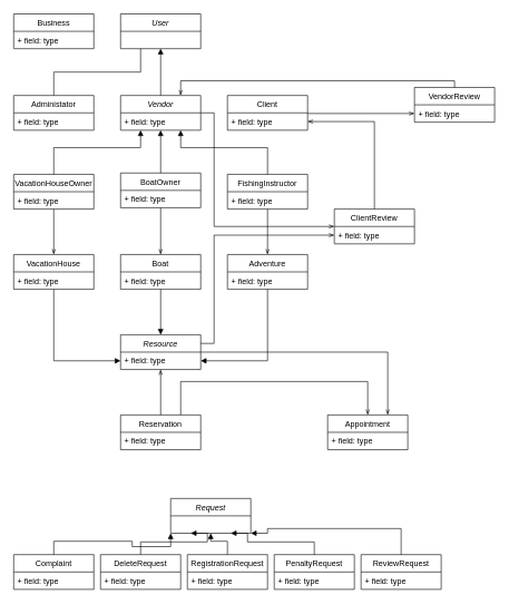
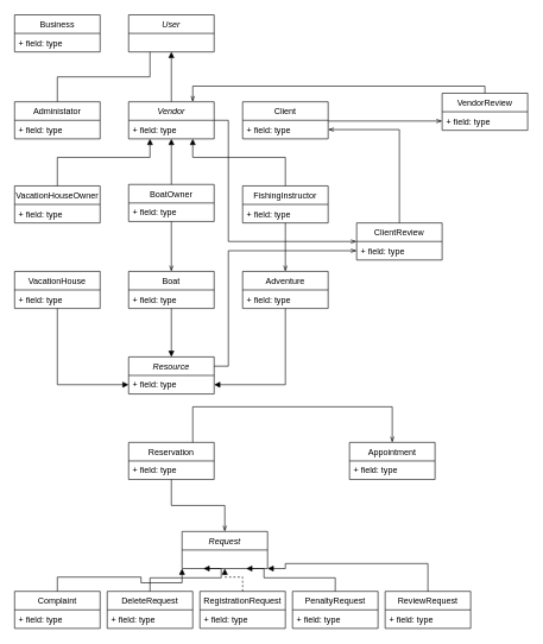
  <mxCell id="0" />
  <mxCell id="1" parent="0" />
  <mxCell id="2" value="" style="group" parent="1" vertex="1" connectable="0"><mxGeometry x="20" y="710" width="640" height="171" as="geometry" /></mxCell>
  <mxCell id="3" value="Request" style="swimlane;fontStyle=2;childLayout=stackLayout;horizontal=1;startSize=26;fillColor=none;horizontalStack=0;resizeParent=1;resizeParentMax=0;resizeLast=0;collapsible=1;marginBottom=0;" parent="2" vertex="1"><mxGeometry x="235" y="35" width="120" height="52" as="geometry" /></mxCell>
  <mxCell id="4" style="edgeStyle=orthogonalEdgeStyle;rounded=0;orthogonalLoop=1;jettySize=auto;html=1;exitX=0.5;exitY=0;exitDx=0;exitDy=0;entryX=0;entryY=1;entryDx=0;entryDy=0;startArrow=none;startFill=0;endArrow=block;endFill=1;" parent="2" source="5" target="3" edge="1"><mxGeometry relative="1" as="geometry" /></mxCell>
  <mxCell id="5" value="Complaint" style="swimlane;fontStyle=0;childLayout=stackLayout;horizontal=1;startSize=26;fillColor=none;horizontalStack=0;resizeParent=1;resizeParentMax=0;resizeLast=0;collapsible=1;marginBottom=0;" parent="2" vertex="1"><mxGeometry y="119" width="120" height="52" as="geometry" /></mxCell>
  <mxCell id="6" value="+ field: type" style="text;strokeColor=none;fillColor=none;align=left;verticalAlign=top;spacingLeft=4;spacingRight=4;overflow=hidden;rotatable=0;points=[[0,0.5],[1,0.5]];portConstraint=eastwest;" parent="5" vertex="1"><mxGeometry y="26" width="120" height="26" as="geometry" /></mxCell>
  <mxCell id="7" style="edgeStyle=orthogonalEdgeStyle;rounded=0;orthogonalLoop=1;jettySize=auto;html=1;entryX=0.25;entryY=1;entryDx=0;entryDy=0;startArrow=none;startFill=0;endArrow=block;endFill=1;exitX=0.5;exitY=0;exitDx=0;exitDy=0;" parent="2" source="8" target="3" edge="1"><mxGeometry relative="1" as="geometry"><Array as="points"><mxPoint x="190" y="100" /><mxPoint x="290" y="100" /></Array></mxGeometry></mxCell>
  <mxCell id="8" value="DeleteRequest" style="swimlane;fontStyle=0;childLayout=stackLayout;horizontal=1;startSize=26;fillColor=none;horizontalStack=0;resizeParent=1;resizeParentMax=0;resizeLast=0;collapsible=1;marginBottom=0;" parent="2" vertex="1"><mxGeometry x="130" y="119" width="120" height="52" as="geometry" /></mxCell>
  <mxCell id="9" value="+ field: type" style="text;strokeColor=none;fillColor=none;align=left;verticalAlign=top;spacingLeft=4;spacingRight=4;overflow=hidden;rotatable=0;points=[[0,0.5],[1,0.5]];portConstraint=eastwest;" parent="8" vertex="1"><mxGeometry y="26" width="120" height="26" as="geometry" /></mxCell>
- <mxCell id="10" style="edgeStyle=orthogonalEdgeStyle;rounded=0;orthogonalLoop=1;jettySize=auto;html=1;entryX=0.5;entryY=1;entryDx=0;entryDy=0;startArrow=none;startFill=0;endArrow=block;endFill=1;" parent="2" source="11" target="3" edge="1"><mxGeometry relative="1" as="geometry" /></mxCell>
+ <mxCell id="10" style="edgeStyle=orthogonalEdgeStyle;rounded=0;orthogonalLoop=1;jettySize=auto;html=1;entryX=0.5;entryY=1;entryDx=0;entryDy=0;startArrow=none;startFill=0;endArrow=block;endFill=1;dashed=1;" parent="2" source="11" target="3" edge="1"><mxGeometry relative="1" as="geometry" /></mxCell>
  <mxCell id="11" value="RegistrationRequest" style="swimlane;fontStyle=0;childLayout=stackLayout;horizontal=1;startSize=26;fillColor=none;horizontalStack=0;resizeParent=1;resizeParentMax=0;resizeLast=0;collapsible=1;marginBottom=0;" parent="2" vertex="1"><mxGeometry x="260" y="119" width="120" height="52" as="geometry" /></mxCell>
  <mxCell id="12" value="+ field: type" style="text;strokeColor=none;fillColor=none;align=left;verticalAlign=top;spacingLeft=4;spacingRight=4;overflow=hidden;rotatable=0;points=[[0,0.5],[1,0.5]];portConstraint=eastwest;" parent="11" vertex="1"><mxGeometry y="26" width="120" height="26" as="geometry" /></mxCell>
  <mxCell id="13" style="edgeStyle=orthogonalEdgeStyle;rounded=0;orthogonalLoop=1;jettySize=auto;html=1;exitX=0.5;exitY=0;exitDx=0;exitDy=0;entryX=0.75;entryY=1;entryDx=0;entryDy=0;startArrow=none;startFill=0;endArrow=block;endFill=1;" parent="2" source="14" target="3" edge="1"><mxGeometry relative="1" as="geometry"><Array as="points"><mxPoint x="450" y="100" /><mxPoint x="350" y="100" /></Array></mxGeometry></mxCell>
  <mxCell id="14" value="PenaltyRequest" style="swimlane;fontStyle=0;childLayout=stackLayout;horizontal=1;startSize=26;fillColor=none;horizontalStack=0;resizeParent=1;resizeParentMax=0;resizeLast=0;collapsible=1;marginBottom=0;" parent="2" vertex="1"><mxGeometry x="390" y="119" width="120" height="52" as="geometry" /></mxCell>
  <mxCell id="15" value="+ field: type" style="text;strokeColor=none;fillColor=none;align=left;verticalAlign=top;spacingLeft=4;spacingRight=4;overflow=hidden;rotatable=0;points=[[0,0.5],[1,0.5]];portConstraint=eastwest;" parent="14" vertex="1"><mxGeometry y="26" width="120" height="26" as="geometry" /></mxCell>
  <mxCell id="16" style="edgeStyle=orthogonalEdgeStyle;rounded=0;orthogonalLoop=1;jettySize=auto;html=1;entryX=1;entryY=1;entryDx=0;entryDy=0;startArrow=none;startFill=0;endArrow=block;endFill=1;" parent="2" source="17" target="3" edge="1"><mxGeometry relative="1" as="geometry"><Array as="points"><mxPoint x="580" y="80" /><mxPoint x="380" y="80" /></Array></mxGeometry></mxCell>
  <mxCell id="17" value="ReviewRequest" style="swimlane;fontStyle=0;childLayout=stackLayout;horizontal=1;startSize=26;fillColor=none;horizontalStack=0;resizeParent=1;resizeParentMax=0;resizeLast=0;collapsible=1;marginBottom=0;" parent="2" vertex="1"><mxGeometry x="520" y="119" width="120" height="52" as="geometry" /></mxCell>
  <mxCell id="18" value="+ field: type" style="text;strokeColor=none;fillColor=none;align=left;verticalAlign=top;spacingLeft=4;spacingRight=4;overflow=hidden;rotatable=0;points=[[0,0.5],[1,0.5]];portConstraint=eastwest;" parent="17" vertex="1"><mxGeometry y="26" width="120" height="26" as="geometry" /></mxCell>
  <mxCell id="19" value="" style="group" parent="1" vertex="1" connectable="0"><mxGeometry x="20" y="20" width="720" height="652" as="geometry" /></mxCell>
  <mxCell id="20" value="" style="group" parent="19" vertex="1" connectable="0"><mxGeometry y="30" width="440" height="262" as="geometry" /></mxCell>
  <mxCell id="21" value="Administator" style="swimlane;fontStyle=0;childLayout=stackLayout;horizontal=1;startSize=26;fillColor=none;horizontalStack=0;resizeParent=1;resizeParentMax=0;resizeLast=0;collapsible=1;marginBottom=0;" parent="20" vertex="1"><mxGeometry y="92" width="120" height="52" as="geometry" /></mxCell>
  <mxCell id="22" value="+ field: type" style="text;strokeColor=none;fillColor=none;align=left;verticalAlign=top;spacingLeft=4;spacingRight=4;overflow=hidden;rotatable=0;points=[[0,0.5],[1,0.5]];portConstraint=eastwest;" parent="21" vertex="1"><mxGeometry y="26" width="120" height="26" as="geometry" /></mxCell>
  <mxCell id="23" value="Vendor" style="swimlane;fontStyle=2;childLayout=stackLayout;horizontal=1;startSize=26;fillColor=none;horizontalStack=0;resizeParent=1;resizeParentMax=0;resizeLast=0;collapsible=1;marginBottom=0;" parent="20" vertex="1"><mxGeometry x="160" y="92" width="120" height="52" as="geometry" /></mxCell>
  <mxCell id="24" value="+ field: type" style="text;strokeColor=none;fillColor=none;align=left;verticalAlign=top;spacingLeft=4;spacingRight=4;overflow=hidden;rotatable=0;points=[[0,0.5],[1,0.5]];portConstraint=eastwest;" parent="23" vertex="1"><mxGeometry y="26" width="120" height="26" as="geometry" /></mxCell>
  <mxCell id="25" value="Client" style="swimlane;fontStyle=0;childLayout=stackLayout;horizontal=1;startSize=26;fillColor=none;horizontalStack=0;resizeParent=1;resizeParentMax=0;resizeLast=0;collapsible=1;marginBottom=0;" parent="20" vertex="1"><mxGeometry x="320" y="92" width="120" height="52" as="geometry" /></mxCell>
  <mxCell id="26" value="+ field: type" style="text;strokeColor=none;fillColor=none;align=left;verticalAlign=top;spacingLeft=4;spacingRight=4;overflow=hidden;rotatable=0;points=[[0,0.5],[1,0.5]];portConstraint=eastwest;" parent="25" vertex="1"><mxGeometry y="26" width="120" height="26" as="geometry" /></mxCell>
  <mxCell id="27" value="" style="edgeStyle=orthogonalEdgeStyle;rounded=0;orthogonalLoop=1;jettySize=auto;html=1;endArrow=block;endFill=1;" parent="20" source="28" target="23" edge="1"><mxGeometry relative="1" as="geometry"><Array as="points"><mxPoint x="60" y="170" /><mxPoint x="190" y="170" /></Array></mxGeometry></mxCell>
  <mxCell id="28" value="VacationHouseOwner" style="swimlane;fontStyle=0;childLayout=stackLayout;horizontal=1;startSize=26;fillColor=none;horizontalStack=0;resizeParent=1;resizeParentMax=0;resizeLast=0;collapsible=1;marginBottom=0;" parent="20" vertex="1"><mxGeometry y="210" width="120" height="52" as="geometry" /></mxCell>
  <mxCell id="29" value="+ field: type" style="text;strokeColor=none;fillColor=none;align=left;verticalAlign=top;spacingLeft=4;spacingRight=4;overflow=hidden;rotatable=0;points=[[0,0.5],[1,0.5]];portConstraint=eastwest;" parent="28" vertex="1"><mxGeometry y="26" width="120" height="26" as="geometry" /></mxCell>
  <mxCell id="30" style="edgeStyle=orthogonalEdgeStyle;rounded=0;orthogonalLoop=1;jettySize=auto;html=1;endArrow=block;endFill=1;" parent="20" source="31" target="23" edge="1"><mxGeometry relative="1" as="geometry" /></mxCell>
  <mxCell id="31" value="BoatOwner" style="swimlane;fontStyle=0;childLayout=stackLayout;horizontal=1;startSize=26;fillColor=none;horizontalStack=0;resizeParent=1;resizeParentMax=0;resizeLast=0;collapsible=1;marginBottom=0;" parent="20" vertex="1"><mxGeometry x="160" y="208" width="120" height="52" as="geometry" /></mxCell>
  <mxCell id="32" value="+ field: type" style="text;strokeColor=none;fillColor=none;align=left;verticalAlign=top;spacingLeft=4;spacingRight=4;overflow=hidden;rotatable=0;points=[[0,0.5],[1,0.5]];portConstraint=eastwest;" parent="31" vertex="1"><mxGeometry y="26" width="120" height="26" as="geometry" /></mxCell>
  <mxCell id="33" style="edgeStyle=orthogonalEdgeStyle;rounded=0;orthogonalLoop=1;jettySize=auto;html=1;endArrow=block;endFill=1;" parent="20" source="34" target="23" edge="1"><mxGeometry relative="1" as="geometry"><Array as="points"><mxPoint x="380" y="170" /><mxPoint x="250" y="170" /></Array></mxGeometry></mxCell>
  <mxCell id="34" value="FishingInstructor" style="swimlane;fontStyle=0;childLayout=stackLayout;horizontal=1;startSize=26;fillColor=none;horizontalStack=0;resizeParent=1;resizeParentMax=0;resizeLast=0;collapsible=1;marginBottom=0;" parent="20" vertex="1"><mxGeometry x="320" y="210" width="120" height="52" as="geometry" /></mxCell>
  <mxCell id="35" value="+ field: type" style="text;strokeColor=none;fillColor=none;align=left;verticalAlign=top;spacingLeft=4;spacingRight=4;overflow=hidden;rotatable=0;points=[[0,0.5],[1,0.5]];portConstraint=eastwest;" parent="34" vertex="1"><mxGeometry y="26" width="120" height="26" as="geometry" /></mxCell>
  <mxCell id="36" value="" style="edgeStyle=orthogonalEdgeStyle;rounded=0;orthogonalLoop=1;jettySize=auto;html=1;endArrow=openThin;endFill=0;entryX=0.5;entryY=0;entryDx=0;entryDy=0;" parent="19" source="31" target="49" edge="1"><mxGeometry relative="1" as="geometry" /></mxCell>
  <mxCell id="37" value="" style="edgeStyle=orthogonalEdgeStyle;rounded=0;orthogonalLoop=1;jettySize=auto;html=1;endArrow=openThin;endFill=0;entryX=0.5;entryY=0;entryDx=0;entryDy=0;" parent="19" source="34" target="52" edge="1"><mxGeometry relative="1" as="geometry" /></mxCell>
- <mxCell id="38" value="" style="edgeStyle=orthogonalEdgeStyle;rounded=0;orthogonalLoop=1;jettySize=auto;html=1;endArrow=openThin;endFill=0;entryX=0.5;entryY=0;entryDx=0;entryDy=0;" parent="19" source="28" target="46" edge="1"><mxGeometry relative="1" as="geometry" /></mxCell>
  <mxCell id="39" value="User" style="swimlane;fontStyle=2;childLayout=stackLayout;horizontal=1;startSize=26;fillColor=none;horizontalStack=0;resizeParent=1;resizeParentMax=0;resizeLast=0;collapsible=1;marginBottom=0;" parent="19" vertex="1"><mxGeometry x="160" width="120" height="52" as="geometry" /></mxCell>
  <mxCell id="40" style="edgeStyle=orthogonalEdgeStyle;rounded=0;orthogonalLoop=1;jettySize=auto;html=1;exitX=0.5;exitY=0;exitDx=0;exitDy=0;entryX=0.25;entryY=1;entryDx=0;entryDy=0;endArrow=none;endFill=1;" parent="19" source="21" target="39" edge="1"><mxGeometry relative="1" as="geometry" /></mxCell>
  <mxCell id="41" style="edgeStyle=orthogonalEdgeStyle;rounded=0;orthogonalLoop=1;jettySize=auto;html=1;entryX=0.5;entryY=1;entryDx=0;entryDy=0;endArrow=block;endFill=1;" parent="19" source="23" target="39" edge="1"><mxGeometry relative="1" as="geometry" /></mxCell>
  <mxCell id="42" value="" style="group" parent="19" vertex="1" connectable="0"><mxGeometry y="360" width="440" height="172" as="geometry" /></mxCell>
  <mxCell id="43" value="Resource" style="swimlane;fontStyle=2;childLayout=stackLayout;horizontal=1;startSize=26;fillColor=none;horizontalStack=0;resizeParent=1;resizeParentMax=0;resizeLast=0;collapsible=1;marginBottom=0;" parent="42" vertex="1"><mxGeometry x="160" y="120" width="120" height="52" as="geometry" /></mxCell>
  <mxCell id="44" value="+ field: type" style="text;strokeColor=none;fillColor=none;align=left;verticalAlign=top;spacingLeft=4;spacingRight=4;overflow=hidden;rotatable=0;points=[[0,0.5],[1,0.5]];portConstraint=eastwest;" parent="43" vertex="1"><mxGeometry y="26" width="120" height="26" as="geometry" /></mxCell>
  <mxCell id="45" value="" style="edgeStyle=orthogonalEdgeStyle;rounded=0;orthogonalLoop=1;jettySize=auto;html=1;endArrow=block;endFill=1;" parent="42" source="46" target="44" edge="1"><mxGeometry relative="1" as="geometry" /></mxCell>
  <mxCell id="46" value="VacationHouse" style="swimlane;fontStyle=0;childLayout=stackLayout;horizontal=1;startSize=26;fillColor=none;horizontalStack=0;resizeParent=1;resizeParentMax=0;resizeLast=0;collapsible=1;marginBottom=0;" parent="42" vertex="1"><mxGeometry width="120" height="52" as="geometry" /></mxCell>
  <mxCell id="47" value="+ field: type" style="text;strokeColor=none;fillColor=none;align=left;verticalAlign=top;spacingLeft=4;spacingRight=4;overflow=hidden;rotatable=0;points=[[0,0.5],[1,0.5]];portConstraint=eastwest;" parent="46" vertex="1"><mxGeometry y="26" width="120" height="26" as="geometry" /></mxCell>
  <mxCell id="48" value="" style="edgeStyle=orthogonalEdgeStyle;rounded=0;orthogonalLoop=1;jettySize=auto;html=1;endArrow=block;endFill=1;entryX=0.5;entryY=0;entryDx=0;entryDy=0;" parent="42" source="49" target="43" edge="1"><mxGeometry relative="1" as="geometry" /></mxCell>
  <mxCell id="49" value="Boat" style="swimlane;fontStyle=0;childLayout=stackLayout;horizontal=1;startSize=26;fillColor=none;horizontalStack=0;resizeParent=1;resizeParentMax=0;resizeLast=0;collapsible=1;marginBottom=0;" parent="42" vertex="1"><mxGeometry x="160" width="120" height="52" as="geometry" /></mxCell>
  <mxCell id="50" value="+ field: type" style="text;strokeColor=none;fillColor=none;align=left;verticalAlign=top;spacingLeft=4;spacingRight=4;overflow=hidden;rotatable=0;points=[[0,0.5],[1,0.5]];portConstraint=eastwest;" parent="49" vertex="1"><mxGeometry y="26" width="120" height="26" as="geometry" /></mxCell>
  <mxCell id="51" value="" style="edgeStyle=orthogonalEdgeStyle;rounded=0;orthogonalLoop=1;jettySize=auto;html=1;endArrow=block;endFill=1;" parent="42" source="52" target="44" edge="1"><mxGeometry relative="1" as="geometry" /></mxCell>
  <mxCell id="52" value="Adventure" style="swimlane;fontStyle=0;childLayout=stackLayout;horizontal=1;startSize=26;fillColor=none;horizontalStack=0;resizeParent=1;resizeParentMax=0;resizeLast=0;collapsible=1;marginBottom=0;" parent="42" vertex="1"><mxGeometry x="320" width="120" height="52" as="geometry" /></mxCell>
  <mxCell id="53" value="+ field: type" style="text;strokeColor=none;fillColor=none;align=left;verticalAlign=top;spacingLeft=4;spacingRight=4;overflow=hidden;rotatable=0;points=[[0,0.5],[1,0.5]];portConstraint=eastwest;" parent="52" vertex="1"><mxGeometry y="26" width="120" height="26" as="geometry" /></mxCell>
- <mxCell id="54" value="" style="edgeStyle=orthogonalEdgeStyle;rounded=0;orthogonalLoop=1;jettySize=auto;html=1;endArrow=openThin;endFill=0;" parent="19" source="55" target="43" edge="1"><mxGeometry relative="1" as="geometry" /></mxCell>
+ <mxCell id="54" value="" style="edgeStyle=orthogonalEdgeStyle;rounded=0;orthogonalLoop=1;jettySize=auto;html=1;endArrow=openThin;endFill=0;" parent="19" source="55" target="3" edge="1"><mxGeometry relative="1" as="geometry" /></mxCell>
  <mxCell id="55" value="Reservation" style="swimlane;fontStyle=0;childLayout=stackLayout;horizontal=1;startSize=26;fillColor=none;horizontalStack=0;resizeParent=1;resizeParentMax=0;resizeLast=0;collapsible=1;marginBottom=0;" parent="19" vertex="1"><mxGeometry x="160" y="600" width="120" height="52" as="geometry" /></mxCell>
  <mxCell id="56" value="+ field: type" style="text;strokeColor=none;fillColor=none;align=left;verticalAlign=top;spacingLeft=4;spacingRight=4;overflow=hidden;rotatable=0;points=[[0,0.5],[1,0.5]];portConstraint=eastwest;" parent="55" vertex="1"><mxGeometry y="26" width="120" height="26" as="geometry" /></mxCell>
  <mxCell id="57" value="" style="edgeStyle=orthogonalEdgeStyle;rounded=0;orthogonalLoop=1;jettySize=auto;html=1;endArrow=none;endFill=0;entryX=1;entryY=0.5;entryDx=0;entryDy=0;startArrow=openThin;startFill=0;" parent="19" source="59" target="23" edge="1"><mxGeometry relative="1" as="geometry"><Array as="points"><mxPoint x="300" y="318" /><mxPoint x="300" y="148" /></Array></mxGeometry></mxCell>
  <mxCell id="58" style="edgeStyle=orthogonalEdgeStyle;rounded=0;orthogonalLoop=1;jettySize=auto;html=1;entryX=1;entryY=0.5;entryDx=0;entryDy=0;startArrow=none;startFill=0;endArrow=openThin;endFill=0;" parent="19" source="59" target="26" edge="1"><mxGeometry relative="1" as="geometry" /></mxCell>
  <mxCell id="59" value="ClientReview" style="swimlane;fontStyle=0;childLayout=stackLayout;horizontal=1;startSize=26;fillColor=none;horizontalStack=0;resizeParent=1;resizeParentMax=0;resizeLast=0;collapsible=1;marginBottom=0;" parent="19" vertex="1"><mxGeometry x="480" y="292" width="120" height="52" as="geometry" /></mxCell>
  <mxCell id="60" value="+ field: type" style="text;strokeColor=none;fillColor=none;align=left;verticalAlign=top;spacingLeft=4;spacingRight=4;overflow=hidden;rotatable=0;points=[[0,0.5],[1,0.5]];portConstraint=eastwest;" parent="59" vertex="1"><mxGeometry y="26" width="120" height="26" as="geometry" /></mxCell>
  <mxCell id="61" style="edgeStyle=orthogonalEdgeStyle;rounded=0;orthogonalLoop=1;jettySize=auto;html=1;entryX=0.75;entryY=0;entryDx=0;entryDy=0;startArrow=none;startFill=0;endArrow=openThin;endFill=0;" parent="19" source="62" target="23" edge="1"><mxGeometry relative="1" as="geometry"><Array as="points"><mxPoint x="660" y="100" /><mxPoint x="250" y="100" /></Array></mxGeometry></mxCell>
  <mxCell id="62" value="VendorReview" style="swimlane;fontStyle=0;childLayout=stackLayout;horizontal=1;startSize=26;fillColor=none;horizontalStack=0;resizeParent=1;resizeParentMax=0;resizeLast=0;collapsible=1;marginBottom=0;" parent="19" vertex="1"><mxGeometry x="600" y="110" width="120" height="52" as="geometry" /></mxCell>
  <mxCell id="63" value="+ field: type" style="text;strokeColor=none;fillColor=none;align=left;verticalAlign=top;spacingLeft=4;spacingRight=4;overflow=hidden;rotatable=0;points=[[0,0.5],[1,0.5]];portConstraint=eastwest;" parent="62" vertex="1"><mxGeometry y="26" width="120" height="26" as="geometry" /></mxCell>
  <mxCell id="64" value="" style="edgeStyle=orthogonalEdgeStyle;rounded=0;orthogonalLoop=1;jettySize=auto;html=1;endArrow=none;endFill=0;entryX=1;entryY=0.25;entryDx=0;entryDy=0;startArrow=openThin;startFill=0;" parent="19" source="60" target="43" edge="1"><mxGeometry relative="1" as="geometry"><Array as="points"><mxPoint x="300" y="331" /><mxPoint x="300" y="493" /></Array></mxGeometry></mxCell>
  <mxCell id="65" style="edgeStyle=orthogonalEdgeStyle;rounded=0;orthogonalLoop=1;jettySize=auto;html=1;exitX=1;exitY=0.5;exitDx=0;exitDy=0;startArrow=none;startFill=0;endArrow=openThin;endFill=0;" parent="19" source="26" edge="1"><mxGeometry relative="1" as="geometry"><mxPoint x="440" y="161" as="targetPoint" /></mxGeometry></mxCell>
  <mxCell id="66" style="edgeStyle=orthogonalEdgeStyle;rounded=0;orthogonalLoop=1;jettySize=auto;html=1;startArrow=none;startFill=0;endArrow=openThin;endFill=0;entryX=0;entryY=0.75;entryDx=0;entryDy=0;" parent="19" target="62" edge="1"><mxGeometry relative="1" as="geometry"><mxPoint x="440" y="149" as="sourcePoint" /><mxPoint x="580" y="140" as="targetPoint" /><Array as="points"><mxPoint x="440" y="149" /></Array></mxGeometry></mxCell>
  <mxCell id="67" value="Appointment" style="swimlane;fontStyle=0;childLayout=stackLayout;horizontal=1;startSize=26;fillColor=none;horizontalStack=0;resizeParent=1;resizeParentMax=0;resizeLast=0;collapsible=1;marginBottom=0;" parent="19" vertex="1"><mxGeometry x="470" y="600" width="120" height="52" as="geometry" /></mxCell>
  <mxCell id="68" value="+ field: type" style="text;strokeColor=none;fillColor=none;align=left;verticalAlign=top;spacingLeft=4;spacingRight=4;overflow=hidden;rotatable=0;points=[[0,0.5],[1,0.5]];portConstraint=eastwest;" parent="67" vertex="1"><mxGeometry y="26" width="120" height="26" as="geometry" /></mxCell>
  <mxCell id="69" style="edgeStyle=orthogonalEdgeStyle;rounded=0;orthogonalLoop=1;jettySize=auto;html=1;entryX=0.5;entryY=0;entryDx=0;entryDy=0;startArrow=none;startFill=0;endArrow=openThin;endFill=0;exitX=0.75;exitY=0;exitDx=0;exitDy=0;" parent="19" source="55" target="67" edge="1"><mxGeometry relative="1" as="geometry"><Array as="points"><mxPoint x="250" y="550" /><mxPoint x="530" y="550" /></Array></mxGeometry></mxCell>
- <mxCell id="70" style="edgeStyle=orthogonalEdgeStyle;rounded=0;orthogonalLoop=1;jettySize=auto;html=1;entryX=0.75;entryY=0;entryDx=0;entryDy=0;startArrow=none;startFill=0;endArrow=openThin;endFill=0;" parent="19" source="43" target="67" edge="1"><mxGeometry relative="1" as="geometry" /></mxCell>
  <mxCell id="71" value="Business" style="swimlane;fontStyle=0;childLayout=stackLayout;horizontal=1;startSize=26;fillColor=none;horizontalStack=0;resizeParent=1;resizeParentMax=0;resizeLast=0;collapsible=1;marginBottom=0;" parent="19" vertex="1"><mxGeometry width="120" height="52" as="geometry" /></mxCell>
  <mxCell id="72" value="+ field: type" style="text;strokeColor=none;fillColor=none;align=left;verticalAlign=top;spacingLeft=4;spacingRight=4;overflow=hidden;rotatable=0;points=[[0,0.5],[1,0.5]];portConstraint=eastwest;" parent="71" vertex="1"><mxGeometry y="26" width="120" height="26" as="geometry" /></mxCell>
